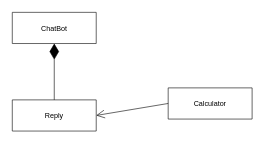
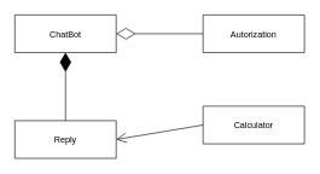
  <mxCell id="0" />
  <mxCell id="1" parent="0" />
  <mxCell id="2" value="ChatBot" style="swimlane;fontStyle=0;childLayout=stackLayout;horizontal=1;startSize=52;fillColor=none;horizontalStack=0;resizeParent=1;resizeParentMax=0;resizeLast=0;collapsible=1;marginBottom=0;" parent="1" vertex="1"><mxGeometry x="20" y="20" width="140" height="52" as="geometry" /></mxCell>
+ <mxCell id="3" value="Autorization" style="swimlane;fontStyle=0;childLayout=stackLayout;horizontal=1;startSize=52;fillColor=none;horizontalStack=0;resizeParent=1;resizeParentMax=0;resizeLast=0;collapsible=1;marginBottom=0;" parent="1" vertex="1"><mxGeometry x="280" y="20" width="140" height="52" as="geometry" /></mxCell>
  <mxCell id="4" value="Reply" style="swimlane;fontStyle=0;childLayout=stackLayout;horizontal=1;startSize=52;fillColor=none;horizontalStack=0;resizeParent=1;resizeParentMax=0;resizeLast=0;collapsible=1;marginBottom=0;" parent="1" vertex="1"><mxGeometry x="20" y="166" width="140" height="52" as="geometry" /></mxCell>
  <mxCell id="5" value="Calculator" style="swimlane;fontStyle=0;childLayout=stackLayout;horizontal=1;startSize=52;fillColor=none;horizontalStack=0;resizeParent=1;resizeParentMax=0;resizeLast=0;collapsible=1;marginBottom=0;" parent="1" vertex="1"><mxGeometry x="280" y="146" width="140" height="52" as="geometry" /></mxCell>
+ <mxCell id="6" value="" style="endArrow=diamondThin;endFill=0;endSize=24;html=1;entryX=1;entryY=0.5;entryDx=0;entryDy=0;exitX=0;exitY=0.5;exitDx=0;exitDy=0;" parent="1" source="3" target="2" edge="1"><mxGeometry width="160" relative="1" as="geometry"><mxPoint x="190" y="116" as="sourcePoint" /><mxPoint x="350" y="116" as="targetPoint" /></mxGeometry></mxCell>
  <mxCell id="7" value="" style="endArrow=diamondThin;endFill=1;endSize=24;html=1;entryX=0.5;entryY=1;entryDx=0;entryDy=0;exitX=0.5;exitY=0;exitDx=0;exitDy=0;" parent="1" source="4" target="2" edge="1"><mxGeometry width="160" relative="1" as="geometry"><mxPoint x="50" y="126" as="sourcePoint" /><mxPoint x="210" y="126" as="targetPoint" /></mxGeometry></mxCell>
  <mxCell id="8" value="" style="endArrow=open;endFill=1;endSize=12;html=1;exitX=0;exitY=0.5;exitDx=0;exitDy=0;entryX=1;entryY=0.5;entryDx=0;entryDy=0;" edge="1" parent="1" source="5" target="4"><mxGeometry width="160" relative="1" as="geometry"><mxPoint x="170" y="266" as="sourcePoint" /><mxPoint x="330" y="266" as="targetPoint" /></mxGeometry></mxCell>
